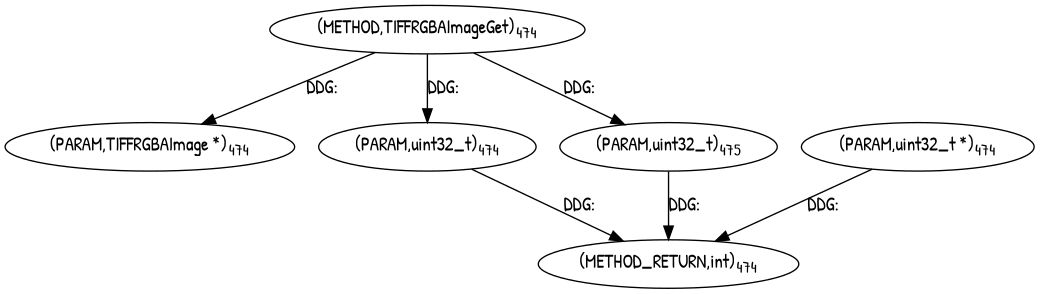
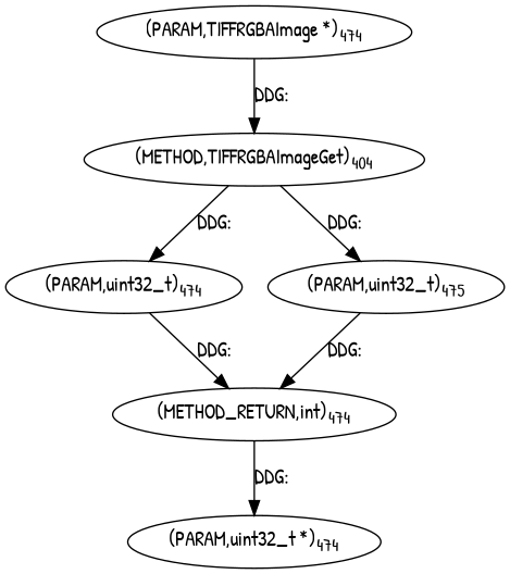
  digraph {
    fontname="Patrick Hand"
    node [fontname="Patrick Hand"]
    edge [fontname="Patrick Hand"]
-   n1 [label=<(METHOD,TIFFRGBAImageGet)<SUB>474</SUB>>]
+   n1 [label=<(METHOD,TIFFRGBAImageGet)<SUB>404</SUB>>]
    n2 [label=<(PARAM,TIFFRGBAImage *)<SUB>474</SUB>>]
    n3 [label=<(PARAM,uint32_t)<SUB>474</SUB>>]
    n4 [label=<(PARAM,uint32_t)<SUB>475</SUB>>]
    n5 [label=<(PARAM,uint32_t *)<SUB>474</SUB>>]
    n6 [label=<(METHOD_RETURN,int)<SUB>474</SUB>>]
-   n1 -> n2 [label="DDG: "]
+   n2 -> n1 [label="DDG: "]
    n1 -> n3 [label="DDG: "]
    n1 -> n4 [label="DDG: "]
    n3 -> n6 [label="DDG: "]
    n4 -> n6 [label="DDG: "]
-   n5 -> n6 [label="DDG: "]
+   n6 -> n5 [label="DDG: "]
  }
